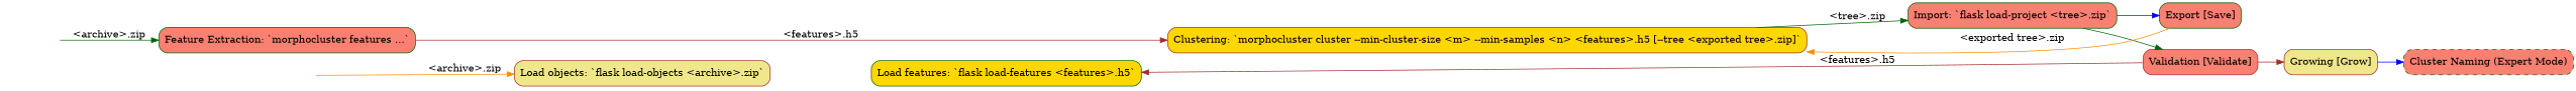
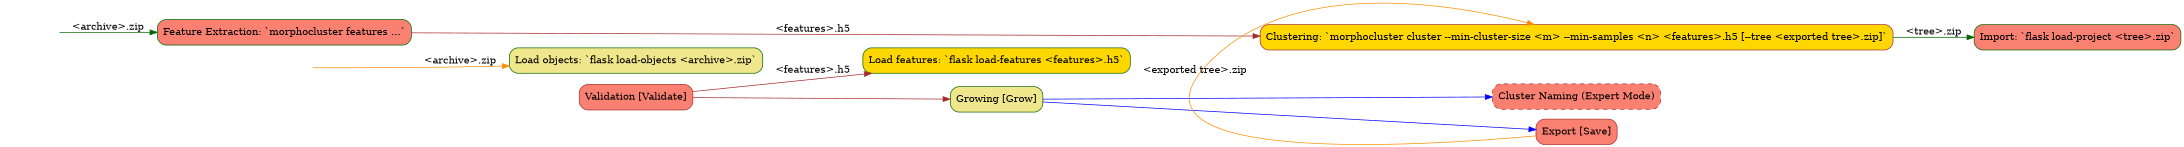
  digraph {
    newrank=true
    nodesep=0.2
    padding=0
    rankdir=LR
    node [shape=box style="rounded,filled" color=darkgreen fillcolor=salmon]
    _source0 [style=invis color="" fillcolor=""]
    n2 [label="Feature Extraction: `morphocluster features ...`"]
-   n3 [color=brown fillcolor=khaki label="Load objects: `flask load-objects <archive>.zip`"]
+   n3 [fillcolor=khaki label="Load objects: `flask load-objects <archive>.zip`"]
    n4 [color=brown fillcolor=gold label="Clustering: `morphocluster cluster --min-cluster-size <m> --min-samples <n> <features>.h5 [--tree <exported tree>.zip]`"]
    n5 [fillcolor=gold label="Load features: `flask load-features <features>.h5`"]
    n6 [label="Import: `flask load-project <tree>.zip`"]
    n7 [color=brown label="Validation [Validate]"]
    _source1 [style=invis color="" fillcolor=""]
-   n9 [color=brown fillcolor=khaki label="Growing [Grow]"]
-   n10 [label="Cluster Naming (Expert Mode)" style="rounded,dashed,filled"]
-   n11 [label="Export [Save]"]
+   n9 [fillcolor=khaki label="Growing [Grow]"]
+   n10 [color=brown label="Cluster Naming (Expert Mode)" style="rounded,dashed,filled"]
+   n11 [color=brown label="Export [Save]"]
    _source0 -> n2 [color=darkgreen label="<archive>.zip"]
    n2 -> n3 [style=invis]
    n2 -> n4 [color=brown label="<features>.h5"]
    n3 -> n5 [style=invis]
    n4 -> n6 [color=darkgreen label="<tree>.zip"]
    n5 -> n4 [style=invis]
-   n6 -> n7 [color=darkgreen]
    n7 -> n5 [color=brown label="<features>.h5"]
    n7 -> n9 [color=brown]
    _source1 -> n3 [color=darkorange label="<archive>.zip"]
    n9 -> n10 [color=blue]
-   n6 -> n11 [color=blue]
+   n9 -> n11 [color=blue]
    n11 -> n4 [color=darkorange constraint=false label="<exported tree>.zip"]
  }
